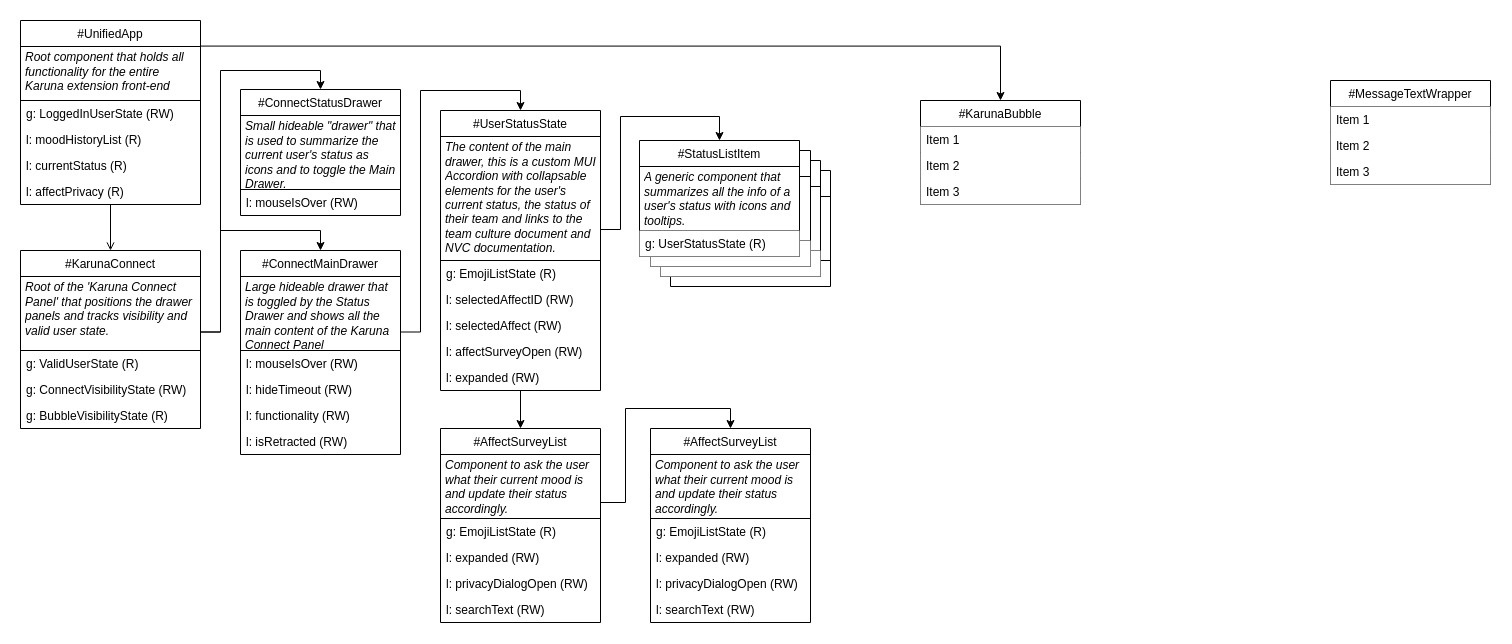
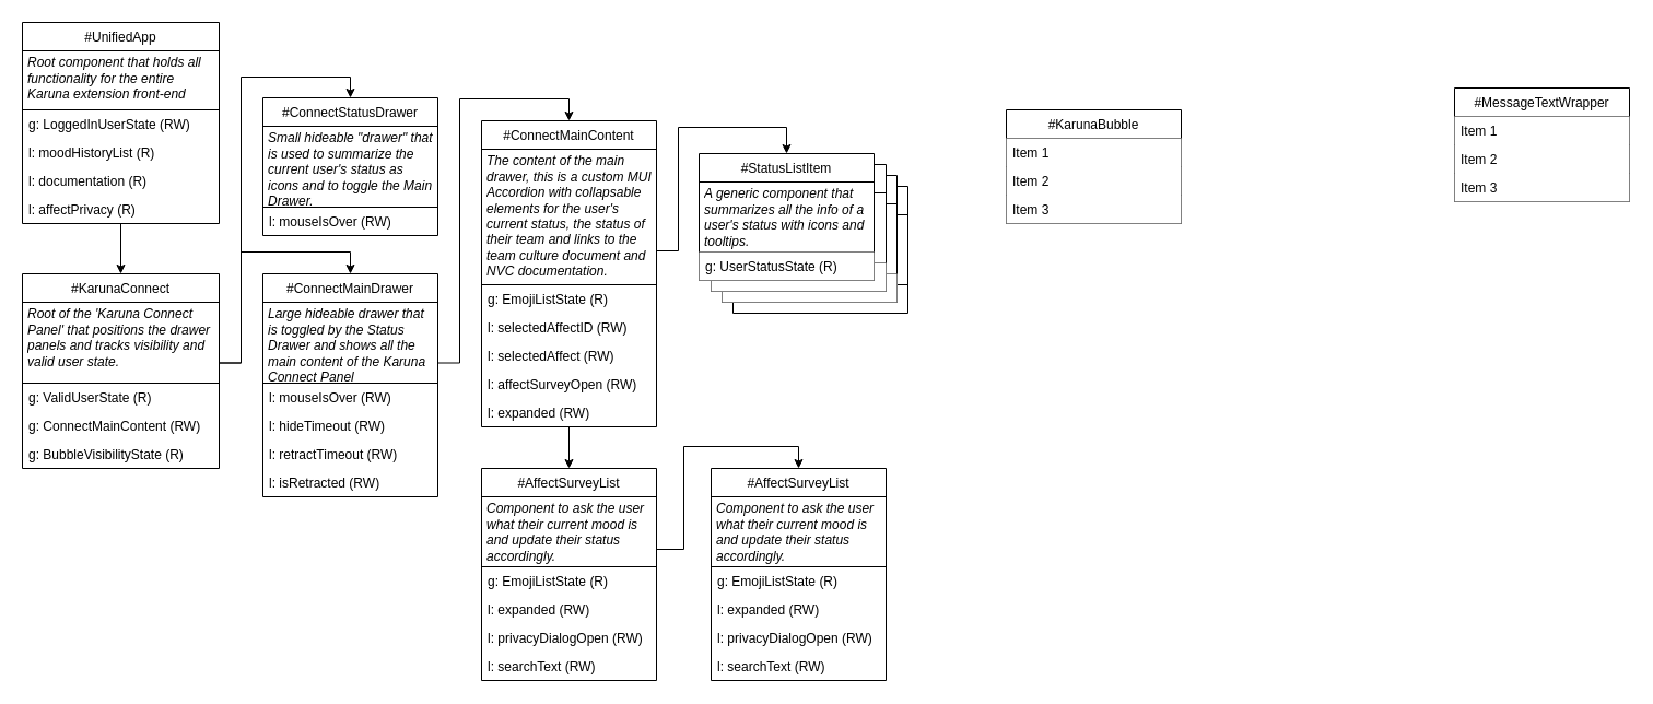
  <mxCell id="0" />
  <mxCell id="1" parent="0" />
  <mxCell id="2" value="" style="group" vertex="1" connectable="0" parent="1"><mxGeometry x="650" y="150" width="180" height="136" as="geometry" /></mxCell>
  <mxCell id="3" value="" style="swimlane;fontStyle=0;childLayout=stackLayout;horizontal=1;startSize=26;horizontalStack=0;resizeParent=1;resizeParentMax=0;resizeLast=0;collapsible=1;marginBottom=0;" vertex="1" parent="2"><mxGeometry x="20" y="20" width="160" height="116" as="geometry"><mxRectangle x="20" y="80" width="160" height="26" as="alternateBounds" /></mxGeometry></mxCell>
  <mxCell id="4" value="" style="text;html=1;fillColor=none;spacing=5;spacingTop=-20;whiteSpace=wrap;overflow=hidden;rounded=0;fontStyle=2;strokeColor=#000000;" vertex="1" parent="3"><mxGeometry y="26" width="160" height="64" as="geometry" /></mxCell>
  <mxCell id="5" value=" " style="text;strokeColor=none;fillColor=none;align=left;verticalAlign=top;spacingLeft=4;spacingRight=4;overflow=hidden;rotatable=0;points=[[0,0.5],[1,0.5]];portConstraint=eastwest;" vertex="1" parent="3"><mxGeometry y="90" width="160" height="26" as="geometry" /></mxCell>
  <mxCell id="6" value="" style="swimlane;fontStyle=0;childLayout=stackLayout;horizontal=1;startSize=26;horizontalStack=0;resizeParent=1;resizeParentMax=0;resizeLast=0;collapsible=1;marginBottom=0;" vertex="1" parent="2"><mxGeometry x="10" y="10" width="160" height="116" as="geometry"><mxRectangle x="20" y="80" width="160" height="26" as="alternateBounds" /></mxGeometry></mxCell>
  <mxCell id="7" value="" style="text;html=1;spacing=5;spacingTop=-20;whiteSpace=wrap;overflow=hidden;rounded=0;fontStyle=2;strokeColor=#000000;fillColor=#ffffff;" vertex="1" parent="6"><mxGeometry y="26" width="160" height="64" as="geometry" /></mxCell>
  <mxCell id="8" value=" " style="text;strokeColor=none;align=left;verticalAlign=top;spacingLeft=4;spacingRight=4;overflow=hidden;rotatable=0;points=[[0,0.5],[1,0.5]];portConstraint=eastwest;fillColor=#ffffff;" vertex="1" parent="6"><mxGeometry y="90" width="160" height="26" as="geometry" /></mxCell>
  <mxCell id="9" value="" style="swimlane;fontStyle=0;childLayout=stackLayout;horizontal=1;startSize=26;horizontalStack=0;resizeParent=1;resizeParentMax=0;resizeLast=0;collapsible=1;marginBottom=0;" vertex="1" parent="2"><mxGeometry width="160" height="116" as="geometry"><mxRectangle x="20" y="80" width="160" height="26" as="alternateBounds" /></mxGeometry></mxCell>
  <mxCell id="10" value="" style="text;html=1;spacing=5;spacingTop=-20;whiteSpace=wrap;overflow=hidden;rounded=0;fontStyle=2;strokeColor=#000000;fillColor=#ffffff;" vertex="1" parent="9"><mxGeometry y="26" width="160" height="64" as="geometry" /></mxCell>
  <mxCell id="11" value=" " style="text;strokeColor=none;align=left;verticalAlign=top;spacingLeft=4;spacingRight=4;overflow=hidden;rotatable=0;points=[[0,0.5],[1,0.5]];portConstraint=eastwest;fillColor=#ffffff;" vertex="1" parent="9"><mxGeometry y="90" width="160" height="26" as="geometry" /></mxCell>
- <mxCell id="12" style="edgeStyle=orthogonalEdgeStyle;rounded=0;orthogonalLoop=1;jettySize=auto;html=1;exitX=0.5;exitY=1;exitDx=0;exitDy=0;entryX=0.5;entryY=0;entryDx=0;entryDy=0;endArrow=open;" parent="1" source="13" target="27" edge="1"><mxGeometry relative="1" as="geometry" /></mxCell>
+ <mxCell id="12" style="edgeStyle=orthogonalEdgeStyle;rounded=0;orthogonalLoop=1;jettySize=auto;html=1;exitX=0.5;exitY=1;exitDx=0;exitDy=0;entryX=0.5;entryY=0;entryDx=0;entryDy=0;" parent="1" source="13" target="27" edge="1"><mxGeometry relative="1" as="geometry" /></mxCell>
  <mxCell id="13" value="#UnifiedApp" style="swimlane;fontStyle=0;childLayout=stackLayout;horizontal=1;startSize=26;horizontalStack=0;resizeParent=1;resizeParentMax=0;resizeLast=0;collapsible=1;marginBottom=0;strokeWidth=1;" parent="1" vertex="1"><mxGeometry x="20" y="20" width="180" height="184" as="geometry" /></mxCell>
  <mxCell id="14" value="&lt;br&gt;Root component that holds all functionality for the entire Karuna extension front-end" style="text;html=1;spacing=5;spacingTop=-20;whiteSpace=wrap;overflow=hidden;rounded=0;strokeColor=#000000;strokeWidth=1;fontStyle=2" parent="13" vertex="1"><mxGeometry y="26" width="180" height="54" as="geometry" /></mxCell>
  <mxCell id="15" value="g: LoggedInUserState (RW)" style="text;strokeColor=none;align=left;verticalAlign=top;spacingLeft=4;spacingRight=4;overflow=hidden;rotatable=0;points=[[0,0.5],[1,0.5]];portConstraint=eastwest;strokeWidth=1;" parent="13" vertex="1"><mxGeometry y="80" width="180" height="26" as="geometry" /></mxCell>
  <mxCell id="16" value="l: moodHistoryList (R)" style="text;strokeColor=none;align=left;verticalAlign=top;spacingLeft=4;spacingRight=4;overflow=hidden;rotatable=0;points=[[0,0.5],[1,0.5]];portConstraint=eastwest;" parent="13" vertex="1"><mxGeometry y="106" width="180" height="26" as="geometry" /></mxCell>
- <mxCell id="17" value="l: currentStatus (R)" style="text;strokeColor=none;align=left;verticalAlign=top;spacingLeft=4;spacingRight=4;overflow=hidden;rotatable=0;points=[[0,0.5],[1,0.5]];portConstraint=eastwest;" parent="13" vertex="1"><mxGeometry y="132" width="180" height="26" as="geometry" /></mxCell>
+ <mxCell id="17" value="l: documentation (R)" style="text;strokeColor=none;align=left;verticalAlign=top;spacingLeft=4;spacingRight=4;overflow=hidden;rotatable=0;points=[[0,0.5],[1,0.5]];portConstraint=eastwest;" parent="13" vertex="1"><mxGeometry y="132" width="180" height="26" as="geometry" /></mxCell>
  <mxCell id="18" value="l: affectPrivacy (R)" style="text;strokeColor=none;align=left;verticalAlign=top;spacingLeft=4;spacingRight=4;overflow=hidden;rotatable=0;points=[[0,0.5],[1,0.5]];portConstraint=eastwest;" parent="13" vertex="1"><mxGeometry y="158" width="180" height="26" as="geometry" /></mxCell>
  <mxCell id="19" value="#MessageTextWrapper" style="swimlane;fontStyle=0;childLayout=stackLayout;horizontal=1;startSize=26;horizontalStack=0;resizeParent=1;resizeParentMax=0;resizeLast=0;collapsible=1;marginBottom=0;" parent="1" vertex="1"><mxGeometry x="1330" y="80" width="160" height="104" as="geometry" /></mxCell>
  <mxCell id="20" value="Item 1" style="text;strokeColor=none;fillColor=#FFFFFF;align=left;verticalAlign=top;spacingLeft=4;spacingRight=4;overflow=hidden;rotatable=0;points=[[0,0.5],[1,0.5]];portConstraint=eastwest;" parent="19" vertex="1"><mxGeometry y="26" width="160" height="26" as="geometry" /></mxCell>
  <mxCell id="21" value="Item 2" style="text;strokeColor=none;fillColor=#FFFFFF;align=left;verticalAlign=top;spacingLeft=4;spacingRight=4;overflow=hidden;rotatable=0;points=[[0,0.5],[1,0.5]];portConstraint=eastwest;" parent="19" vertex="1"><mxGeometry y="52" width="160" height="26" as="geometry" /></mxCell>
  <mxCell id="22" value="Item 3" style="text;strokeColor=none;fillColor=#FFFFFF;align=left;verticalAlign=top;spacingLeft=4;spacingRight=4;overflow=hidden;rotatable=0;points=[[0,0.5],[1,0.5]];portConstraint=eastwest;" parent="19" vertex="1"><mxGeometry y="78" width="160" height="26" as="geometry" /></mxCell>
  <mxCell id="23" value="#KarunaBubble" style="swimlane;fontStyle=0;childLayout=stackLayout;horizontal=1;startSize=26;horizontalStack=0;resizeParent=1;resizeParentMax=0;resizeLast=0;collapsible=1;marginBottom=0;" parent="1" vertex="1"><mxGeometry x="920" y="100" width="160" height="104" as="geometry" /></mxCell>
  <mxCell id="24" value="Item 1" style="text;strokeColor=none;fillColor=#FFFFFF;align=left;verticalAlign=top;spacingLeft=4;spacingRight=4;overflow=hidden;rotatable=0;points=[[0,0.5],[1,0.5]];portConstraint=eastwest;" parent="23" vertex="1"><mxGeometry y="26" width="160" height="26" as="geometry" /></mxCell>
  <mxCell id="25" value="Item 2" style="text;strokeColor=none;fillColor=#FFFFFF;align=left;verticalAlign=top;spacingLeft=4;spacingRight=4;overflow=hidden;rotatable=0;points=[[0,0.5],[1,0.5]];portConstraint=eastwest;" parent="23" vertex="1"><mxGeometry y="52" width="160" height="26" as="geometry" /></mxCell>
  <mxCell id="26" value="Item 3" style="text;strokeColor=none;fillColor=#FFFFFF;align=left;verticalAlign=top;spacingLeft=4;spacingRight=4;overflow=hidden;rotatable=0;points=[[0,0.5],[1,0.5]];portConstraint=eastwest;" parent="23" vertex="1"><mxGeometry y="78" width="160" height="26" as="geometry" /></mxCell>
  <mxCell id="27" value="#KarunaConnect" style="swimlane;fontStyle=0;childLayout=stackLayout;horizontal=1;startSize=26;horizontalStack=0;resizeParent=1;resizeParentMax=0;resizeLast=0;collapsible=1;marginBottom=0;" parent="1" vertex="1"><mxGeometry x="20" y="250" width="180" height="178" as="geometry"><mxRectangle x="20" y="80" width="160" height="26" as="alternateBounds" /></mxGeometry></mxCell>
  <mxCell id="28" value="&lt;br&gt;Root of the 'Karuna Connect Panel' that positions the drawer panels and tracks visibility and valid user state." style="text;html=1;spacing=5;spacingTop=-20;whiteSpace=wrap;overflow=hidden;rounded=0;strokeColor=#000000;fontStyle=2" parent="27" vertex="1"><mxGeometry y="26" width="180" height="74" as="geometry" /></mxCell>
  <mxCell id="29" value="g: ValidUserState (R)" style="text;strokeColor=none;align=left;verticalAlign=top;spacingLeft=4;spacingRight=4;overflow=hidden;rotatable=0;points=[[0,0.5],[1,0.5]];portConstraint=eastwest;" parent="27" vertex="1"><mxGeometry y="100" width="180" height="26" as="geometry" /></mxCell>
- <mxCell id="30" value="g: ConnectVisibilityState (RW)" style="text;strokeColor=none;align=left;verticalAlign=top;spacingLeft=4;spacingRight=4;overflow=hidden;rotatable=0;points=[[0,0.5],[1,0.5]];portConstraint=eastwest;" parent="27" vertex="1"><mxGeometry y="126" width="180" height="26" as="geometry" /></mxCell>
+ <mxCell id="30" value="g: ConnectMainContent (RW)" style="text;strokeColor=none;align=left;verticalAlign=top;spacingLeft=4;spacingRight=4;overflow=hidden;rotatable=0;points=[[0,0.5],[1,0.5]];portConstraint=eastwest;" parent="27" vertex="1"><mxGeometry y="126" width="180" height="26" as="geometry" /></mxCell>
  <mxCell id="31" value="g: BubbleVisibilityState (R)" style="text;strokeColor=none;align=left;verticalAlign=top;spacingLeft=4;spacingRight=4;overflow=hidden;rotatable=0;points=[[0,0.5],[1,0.5]];portConstraint=eastwest;" parent="27" vertex="1"><mxGeometry y="152" width="180" height="26" as="geometry" /></mxCell>
- <mxCell id="32" style="edgeStyle=orthogonalEdgeStyle;rounded=0;orthogonalLoop=1;jettySize=auto;html=1;exitX=0.998;exitY=0.139;exitDx=0;exitDy=0;exitPerimeter=0;entryX=0.5;entryY=0;entryDx=0;entryDy=0;" parent="1" source="13" target="23" edge="1"><mxGeometry relative="1" as="geometry" /></mxCell>
  <mxCell id="33" value="#ConnectStatusDrawer" style="swimlane;fontStyle=0;childLayout=stackLayout;horizontal=1;startSize=26;horizontalStack=0;resizeParent=1;resizeParentMax=0;resizeLast=0;collapsible=1;marginBottom=0;" parent="1" vertex="1"><mxGeometry x="240" y="89" width="160" height="126" as="geometry"><mxRectangle x="20" y="80" width="160" height="26" as="alternateBounds" /></mxGeometry></mxCell>
  <mxCell id="34" value="&lt;br&gt;Small hideable &quot;drawer&quot; that is used to summarize the current user's status as icons and to toggle the Main Drawer." style="text;html=1;fillColor=none;spacing=5;spacingTop=-20;whiteSpace=wrap;overflow=hidden;rounded=0;fontStyle=2;strokeColor=#000000;" parent="33" vertex="1"><mxGeometry y="26" width="160" height="74" as="geometry" /></mxCell>
  <mxCell id="35" value="l: mouseIsOver (RW)" style="text;strokeColor=none;fillColor=none;align=left;verticalAlign=top;spacingLeft=4;spacingRight=4;overflow=hidden;rotatable=0;points=[[0,0.5],[1,0.5]];portConstraint=eastwest;" vertex="1" parent="33"><mxGeometry y="100" width="160" height="26" as="geometry" /></mxCell>
  <mxCell id="36" style="edgeStyle=orthogonalEdgeStyle;rounded=0;orthogonalLoop=1;jettySize=auto;html=1;exitX=1;exitY=0.75;exitDx=0;exitDy=0;entryX=0.5;entryY=0;entryDx=0;entryDy=0;" edge="1" parent="1" source="38" target="44"><mxGeometry relative="1" as="geometry"><Array as="points"><mxPoint x="420" y="332" /><mxPoint x="420" y="90" /><mxPoint x="520" y="90" /></Array></mxGeometry></mxCell>
  <mxCell id="37" value="#ConnectMainDrawer" style="swimlane;fontStyle=0;childLayout=stackLayout;horizontal=1;startSize=26;horizontalStack=0;resizeParent=1;resizeParentMax=0;resizeLast=0;collapsible=1;marginBottom=0;" parent="1" vertex="1"><mxGeometry x="240" y="250" width="160" height="204" as="geometry"><mxRectangle x="20" y="80" width="160" height="26" as="alternateBounds" /></mxGeometry></mxCell>
  <mxCell id="38" value="&lt;br&gt;Large hideable drawer that is toggled by the Status Drawer and shows all the main content of the Karuna Connect Panel" style="text;html=1;fillColor=none;spacing=5;spacingTop=-20;whiteSpace=wrap;overflow=hidden;rounded=0;fontStyle=2;strokeColor=#000000;" parent="37" vertex="1"><mxGeometry y="26" width="160" height="74" as="geometry" /></mxCell>
  <mxCell id="39" value="l: mouseIsOver (RW)" style="text;strokeColor=none;fillColor=none;align=left;verticalAlign=top;spacingLeft=4;spacingRight=4;overflow=hidden;rotatable=0;points=[[0,0.5],[1,0.5]];portConstraint=eastwest;" vertex="1" parent="37"><mxGeometry y="100" width="160" height="26" as="geometry" /></mxCell>
  <mxCell id="40" value="l: hideTimeout (RW)" style="text;strokeColor=none;fillColor=none;align=left;verticalAlign=top;spacingLeft=4;spacingRight=4;overflow=hidden;rotatable=0;points=[[0,0.5],[1,0.5]];portConstraint=eastwest;" vertex="1" parent="37"><mxGeometry y="126" width="160" height="26" as="geometry" /></mxCell>
- <mxCell id="41" value="l: functionality (RW)" style="text;strokeColor=none;fillColor=none;align=left;verticalAlign=top;spacingLeft=4;spacingRight=4;overflow=hidden;rotatable=0;points=[[0,0.5],[1,0.5]];portConstraint=eastwest;" vertex="1" parent="37"><mxGeometry y="152" width="160" height="26" as="geometry" /></mxCell>
+ <mxCell id="41" value="l: retractTimeout (RW)" style="text;strokeColor=none;fillColor=none;align=left;verticalAlign=top;spacingLeft=4;spacingRight=4;overflow=hidden;rotatable=0;points=[[0,0.5],[1,0.5]];portConstraint=eastwest;" vertex="1" parent="37"><mxGeometry y="152" width="160" height="26" as="geometry" /></mxCell>
  <mxCell id="42" value="l: isRetracted (RW)" style="text;strokeColor=none;fillColor=none;align=left;verticalAlign=top;spacingLeft=4;spacingRight=4;overflow=hidden;rotatable=0;points=[[0,0.5],[1,0.5]];portConstraint=eastwest;" vertex="1" parent="37"><mxGeometry y="178" width="160" height="26" as="geometry" /></mxCell>
  <mxCell id="43" style="edgeStyle=orthogonalEdgeStyle;rounded=0;orthogonalLoop=1;jettySize=auto;html=1;exitX=0.5;exitY=1;exitDx=0;exitDy=0;entryX=0.5;entryY=0;entryDx=0;entryDy=0;" edge="1" parent="1" source="44" target="54"><mxGeometry relative="1" as="geometry" /></mxCell>
- <mxCell id="44" value="#UserStatusState" style="swimlane;fontStyle=0;childLayout=stackLayout;horizontal=1;startSize=26;horizontalStack=0;resizeParent=1;resizeParentMax=0;resizeLast=0;collapsible=1;marginBottom=0;" parent="1" vertex="1"><mxGeometry x="440" y="110" width="160" height="280" as="geometry"><mxRectangle x="20" y="80" width="160" height="26" as="alternateBounds" /></mxGeometry></mxCell>
+ <mxCell id="44" value="#ConnectMainContent" style="swimlane;fontStyle=0;childLayout=stackLayout;horizontal=1;startSize=26;horizontalStack=0;resizeParent=1;resizeParentMax=0;resizeLast=0;collapsible=1;marginBottom=0;" parent="1" vertex="1"><mxGeometry x="440" y="110" width="160" height="280" as="geometry"><mxRectangle x="20" y="80" width="160" height="26" as="alternateBounds" /></mxGeometry></mxCell>
  <mxCell id="45" value="&lt;br&gt;The content of the main drawer, this is a custom MUI Accordion with collapsable elements for the user's current status, the status of their team and links to the team culture document and NVC documentation." style="text;html=1;fillColor=none;spacing=5;spacingTop=-20;whiteSpace=wrap;overflow=hidden;rounded=0;fontStyle=2;strokeColor=#000000;" vertex="1" parent="44"><mxGeometry y="26" width="160" height="124" as="geometry" /></mxCell>
  <mxCell id="46" value="g: EmojiListState (R)" style="text;strokeColor=none;fillColor=none;align=left;verticalAlign=top;spacingLeft=4;spacingRight=4;overflow=hidden;rotatable=0;points=[[0,0.5],[1,0.5]];portConstraint=eastwest;" parent="44" vertex="1"><mxGeometry y="150" width="160" height="26" as="geometry" /></mxCell>
  <mxCell id="47" value="l: selectedAffectID (RW)" style="text;strokeColor=none;fillColor=none;align=left;verticalAlign=top;spacingLeft=4;spacingRight=4;overflow=hidden;rotatable=0;points=[[0,0.5],[1,0.5]];portConstraint=eastwest;" vertex="1" parent="44"><mxGeometry y="176" width="160" height="26" as="geometry" /></mxCell>
  <mxCell id="48" value="l: selectedAffect (RW)" style="text;strokeColor=none;fillColor=none;align=left;verticalAlign=top;spacingLeft=4;spacingRight=4;overflow=hidden;rotatable=0;points=[[0,0.5],[1,0.5]];portConstraint=eastwest;" vertex="1" parent="44"><mxGeometry y="202" width="160" height="26" as="geometry" /></mxCell>
  <mxCell id="49" value="l: affectSurveyOpen (RW)" style="text;strokeColor=none;fillColor=none;align=left;verticalAlign=top;spacingLeft=4;spacingRight=4;overflow=hidden;rotatable=0;points=[[0,0.5],[1,0.5]];portConstraint=eastwest;" vertex="1" parent="44"><mxGeometry y="228" width="160" height="26" as="geometry" /></mxCell>
  <mxCell id="50" value="l: expanded (RW)" style="text;strokeColor=none;fillColor=none;align=left;verticalAlign=top;spacingLeft=4;spacingRight=4;overflow=hidden;rotatable=0;points=[[0,0.5],[1,0.5]];portConstraint=eastwest;" vertex="1" parent="44"><mxGeometry y="254" width="160" height="26" as="geometry" /></mxCell>
  <mxCell id="51" value="#StatusListItem" style="swimlane;fontStyle=0;childLayout=stackLayout;horizontal=1;startSize=26;horizontalStack=0;resizeParent=1;resizeParentMax=0;resizeLast=0;collapsible=1;marginBottom=0;" parent="1" vertex="1"><mxGeometry x="639" y="140" width="160" height="116" as="geometry"><mxRectangle x="20" y="80" width="160" height="26" as="alternateBounds" /></mxGeometry></mxCell>
  <mxCell id="52" value="&lt;br&gt;A generic component that summarizes all the info of a user's status with icons and tooltips." style="text;html=1;spacing=5;spacingTop=-20;whiteSpace=wrap;overflow=hidden;rounded=0;fontStyle=2;strokeColor=#000000;fillColor=#ffffff;" vertex="1" parent="51"><mxGeometry y="26" width="160" height="64" as="geometry" /></mxCell>
  <mxCell id="53" value="g: UserStatusState (R)" style="text;strokeColor=none;align=left;verticalAlign=top;spacingLeft=4;spacingRight=4;overflow=hidden;rotatable=0;points=[[0,0.5],[1,0.5]];portConstraint=eastwest;fillColor=#ffffff;" parent="51" vertex="1"><mxGeometry y="90" width="160" height="26" as="geometry" /></mxCell>
  <mxCell id="54" value="#AffectSurveyList" style="swimlane;fontStyle=0;childLayout=stackLayout;horizontal=1;startSize=26;horizontalStack=0;resizeParent=1;resizeParentMax=0;resizeLast=0;collapsible=1;marginBottom=0;" parent="1" vertex="1"><mxGeometry x="440" y="428" width="160" height="194" as="geometry"><mxRectangle x="20" y="80" width="160" height="26" as="alternateBounds" /></mxGeometry></mxCell>
  <mxCell id="55" value="&lt;br&gt;Component to ask the user what their current mood is and update their status accordingly.&amp;nbsp;" style="text;html=1;spacing=5;spacingTop=-20;whiteSpace=wrap;overflow=hidden;rounded=0;fontStyle=2;strokeColor=#000000;fillColor=#ffffff;" vertex="1" parent="54"><mxGeometry y="26" width="160" height="64" as="geometry" /></mxCell>
  <mxCell id="56" value="g: EmojiListState (R)" style="text;strokeColor=none;fillColor=none;align=left;verticalAlign=top;spacingLeft=4;spacingRight=4;overflow=hidden;rotatable=0;points=[[0,0.5],[1,0.5]];portConstraint=eastwest;" parent="54" vertex="1"><mxGeometry y="90" width="160" height="26" as="geometry" /></mxCell>
  <mxCell id="57" value="l: expanded (RW)" style="text;strokeColor=none;fillColor=none;align=left;verticalAlign=top;spacingLeft=4;spacingRight=4;overflow=hidden;rotatable=0;points=[[0,0.5],[1,0.5]];portConstraint=eastwest;" vertex="1" parent="54"><mxGeometry y="116" width="160" height="26" as="geometry" /></mxCell>
  <mxCell id="58" value="l: privacyDialogOpen (RW)" style="text;strokeColor=none;fillColor=none;align=left;verticalAlign=top;spacingLeft=4;spacingRight=4;overflow=hidden;rotatable=0;points=[[0,0.5],[1,0.5]];portConstraint=eastwest;" vertex="1" parent="54"><mxGeometry y="142" width="160" height="26" as="geometry" /></mxCell>
  <mxCell id="59" value="l: searchText (RW)" style="text;strokeColor=none;fillColor=none;align=left;verticalAlign=top;spacingLeft=4;spacingRight=4;overflow=hidden;rotatable=0;points=[[0,0.5],[1,0.5]];portConstraint=eastwest;" vertex="1" parent="54"><mxGeometry y="168" width="160" height="26" as="geometry" /></mxCell>
  <mxCell id="60" style="edgeStyle=orthogonalEdgeStyle;rounded=0;orthogonalLoop=1;jettySize=auto;html=1;exitX=1;exitY=0.75;exitDx=0;exitDy=0;entryX=0.5;entryY=0;entryDx=0;entryDy=0;" parent="1" source="28" target="33" edge="1"><mxGeometry relative="1" as="geometry"><mxPoint x="390" y="30" as="targetPoint" /><Array as="points"><mxPoint x="220" y="332" /><mxPoint x="220" y="70" /><mxPoint x="320" y="70" /></Array></mxGeometry></mxCell>
  <mxCell id="61" style="edgeStyle=orthogonalEdgeStyle;rounded=0;orthogonalLoop=1;jettySize=auto;html=1;exitX=1;exitY=0.75;exitDx=0;exitDy=0;entryX=0.5;entryY=0;entryDx=0;entryDy=0;" parent="1" source="28" target="37" edge="1"><mxGeometry relative="1" as="geometry"><mxPoint x="400" y="230" as="targetPoint" /><Array as="points"><mxPoint x="220" y="332" /><mxPoint x="220" y="230" /><mxPoint x="320" y="230" /></Array></mxGeometry></mxCell>
  <mxCell id="62" style="edgeStyle=orthogonalEdgeStyle;rounded=0;orthogonalLoop=1;jettySize=auto;html=1;exitX=1;exitY=0.75;exitDx=0;exitDy=0;entryX=0.5;entryY=0;entryDx=0;entryDy=0;" edge="1" parent="1" source="45" target="51"><mxGeometry relative="1" as="geometry" /></mxCell>
  <mxCell id="63" value="#AffectSurveyList" style="swimlane;fontStyle=0;childLayout=stackLayout;horizontal=1;startSize=26;horizontalStack=0;resizeParent=1;resizeParentMax=0;resizeLast=0;collapsible=1;marginBottom=0;" vertex="1" parent="1"><mxGeometry x="650" y="428" width="160" height="194" as="geometry"><mxRectangle x="20" y="80" width="160" height="26" as="alternateBounds" /></mxGeometry></mxCell>
  <mxCell id="64" value="&lt;br&gt;Component to ask the user what their current mood is and update their status accordingly.&amp;nbsp;" style="text;html=1;spacing=5;spacingTop=-20;whiteSpace=wrap;overflow=hidden;rounded=0;fontStyle=2;strokeColor=#000000;fillColor=#ffffff;" vertex="1" parent="63"><mxGeometry y="26" width="160" height="64" as="geometry" /></mxCell>
  <mxCell id="65" value="g: EmojiListState (R)" style="text;strokeColor=none;fillColor=none;align=left;verticalAlign=top;spacingLeft=4;spacingRight=4;overflow=hidden;rotatable=0;points=[[0,0.5],[1,0.5]];portConstraint=eastwest;" vertex="1" parent="63"><mxGeometry y="90" width="160" height="26" as="geometry" /></mxCell>
  <mxCell id="66" value="l: expanded (RW)" style="text;strokeColor=none;fillColor=none;align=left;verticalAlign=top;spacingLeft=4;spacingRight=4;overflow=hidden;rotatable=0;points=[[0,0.5],[1,0.5]];portConstraint=eastwest;" vertex="1" parent="63"><mxGeometry y="116" width="160" height="26" as="geometry" /></mxCell>
  <mxCell id="67" value="l: privacyDialogOpen (RW)" style="text;strokeColor=none;fillColor=none;align=left;verticalAlign=top;spacingLeft=4;spacingRight=4;overflow=hidden;rotatable=0;points=[[0,0.5],[1,0.5]];portConstraint=eastwest;" vertex="1" parent="63"><mxGeometry y="142" width="160" height="26" as="geometry" /></mxCell>
  <mxCell id="68" value="l: searchText (RW)" style="text;strokeColor=none;fillColor=none;align=left;verticalAlign=top;spacingLeft=4;spacingRight=4;overflow=hidden;rotatable=0;points=[[0,0.5],[1,0.5]];portConstraint=eastwest;" vertex="1" parent="63"><mxGeometry y="168" width="160" height="26" as="geometry" /></mxCell>
  <mxCell id="69" style="edgeStyle=orthogonalEdgeStyle;rounded=0;orthogonalLoop=1;jettySize=auto;html=1;exitX=1;exitY=0.75;exitDx=0;exitDy=0;entryX=0.5;entryY=0;entryDx=0;entryDy=0;" edge="1" parent="1" source="55" target="63"><mxGeometry relative="1" as="geometry" /></mxCell>
